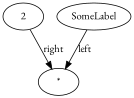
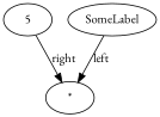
  digraph {
    fontname="EB Garamond"
    node [fontname="EB Garamond"]
    edge [fontname="EB Garamond"]
-   n1 [label=2]
+   n1 [label=5]
    n2 [label="*"]
    n3 [label=SomeLabel]
    n1 -> n2 [label=right]
    n3 -> n2 [label=left]
  }
